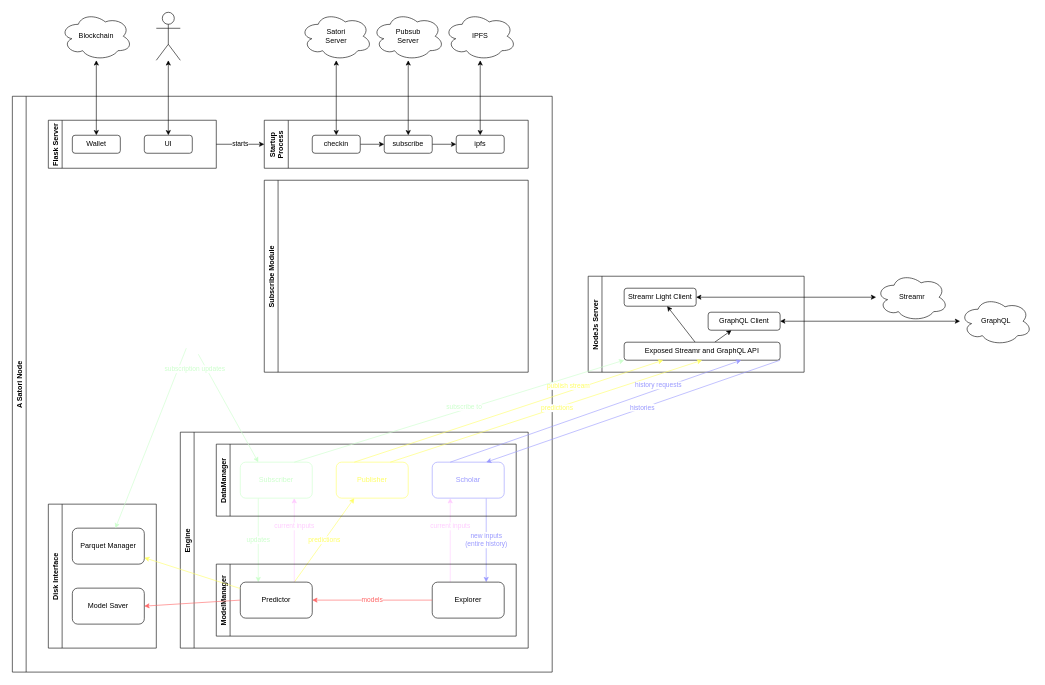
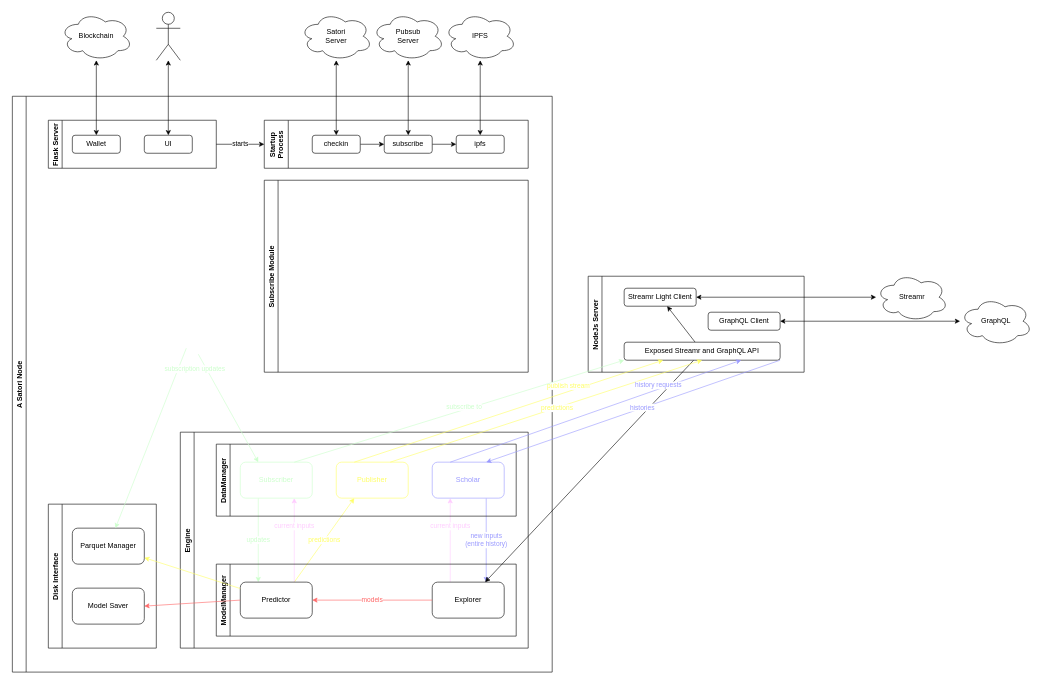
  <mxCell id="0" />
  <mxCell id="1" parent="0" />
  <mxCell id="2" value="A Satori Node" style="swimlane;horizontal=0;" parent="1" vertex="1"><mxGeometry x="20" y="160" width="900" height="960" as="geometry"><mxRectangle x="140" y="-960" width="30" height="100" as="alternateBounds" /></mxGeometry></mxCell>
  <mxCell id="3" value="Engine" style="swimlane;horizontal=0;" parent="2" vertex="1"><mxGeometry x="280" y="560" width="580" height="360" as="geometry"><mxRectangle x="260" y="270" width="30" height="60" as="alternateBounds" /></mxGeometry></mxCell>
  <mxCell id="4" value="&lt;font color=&quot;#ffff66&quot;&gt;predictions&lt;/font&gt;" style="edgeStyle=none;html=1;entryX=0.25;entryY=1;entryDx=0;entryDy=0;strokeColor=#FFFF66;exitX=0.75;exitY=0;exitDx=0;exitDy=0;" parent="3" source="14" target="11" edge="1"><mxGeometry relative="1" as="geometry"><mxPoint as="offset" /></mxGeometry></mxCell>
  <mxCell id="5" value="&lt;font color=&quot;#ffccff&quot;&gt;current inputs&lt;/font&gt;" style="edgeStyle=none;html=1;entryX=0.75;entryY=1;entryDx=0;entryDy=0;fontColor=#CCFFCC;startArrow=none;startFill=0;endArrow=classic;endFill=1;strokeColor=#FFCCFF;exitX=0.75;exitY=0;exitDx=0;exitDy=0;" parent="3" source="14" target="10" edge="1"><mxGeometry x="0.333" relative="1" as="geometry"><mxPoint as="offset" /></mxGeometry></mxCell>
  <mxCell id="6" value="&lt;font color=&quot;#9999ff&quot;&gt;new inputs&lt;br&gt;(entire history)&lt;/font&gt;" style="edgeStyle=none;html=1;entryX=0.75;entryY=0;entryDx=0;entryDy=0;exitX=0.75;exitY=1;exitDx=0;exitDy=0;strokeColor=#9999FF;" parent="3" source="12" target="15" edge="1"><mxGeometry relative="1" as="geometry"><mxPoint as="offset" /></mxGeometry></mxCell>
  <mxCell id="7" value="&lt;font color=&quot;#ffccff&quot;&gt;current inputs&lt;/font&gt;" style="edgeStyle=none;html=1;exitX=0.25;exitY=0;exitDx=0;exitDy=0;entryX=0.25;entryY=1;entryDx=0;entryDy=0;fontColor=#CCFFCC;startArrow=none;startFill=0;endArrow=classic;endFill=1;strokeColor=#FFCCFF;" parent="3" source="15" target="12" edge="1"><mxGeometry x="0.333" relative="1" as="geometry"><mxPoint as="offset" /></mxGeometry></mxCell>
  <mxCell id="8" value="&lt;font color=&quot;#ccffcc&quot;&gt;updates&lt;/font&gt;" style="endArrow=classic;html=1;exitX=0.25;exitY=1;exitDx=0;exitDy=0;entryX=0.25;entryY=0;entryDx=0;entryDy=0;strokeColor=#CCFFCC;" parent="3" source="10" target="14" edge="1"><mxGeometry width="50" height="50" relative="1" as="geometry"><mxPoint x="270" y="310" as="sourcePoint" /><mxPoint x="320" y="260" as="targetPoint" /><mxPoint as="offset" /></mxGeometry></mxCell>
  <mxCell id="9" value="DataManager" style="swimlane;horizontal=0;" parent="3" vertex="1"><mxGeometry x="60" y="20" width="500" height="120" as="geometry" /></mxCell>
  <mxCell id="10" value="&lt;font color=&quot;#ccffcc&quot;&gt;Subscriber&lt;/font&gt;" style="rounded=1;whiteSpace=wrap;html=1;strokeColor=#CCFFCC;" parent="9" vertex="1"><mxGeometry x="40" y="30" width="120" height="60" as="geometry" /></mxCell>
  <mxCell id="11" value="&lt;font color=&quot;#ffff66&quot;&gt;Publisher&lt;/font&gt;" style="rounded=1;whiteSpace=wrap;html=1;strokeColor=#FFFF66;" parent="9" vertex="1"><mxGeometry x="200" y="30" width="120" height="60" as="geometry" /></mxCell>
  <mxCell id="12" value="&lt;font color=&quot;#9999ff&quot;&gt;Scholar&lt;/font&gt;" style="rounded=1;whiteSpace=wrap;html=1;strokeColor=#9999FF;" parent="9" vertex="1"><mxGeometry x="360" y="30" width="120" height="60" as="geometry" /></mxCell>
  <mxCell id="13" value="ModelManager" style="swimlane;horizontal=0;" parent="3" vertex="1"><mxGeometry x="60" y="220" width="500" height="120" as="geometry" /></mxCell>
  <mxCell id="14" value="Predictor" style="rounded=1;whiteSpace=wrap;html=1;" parent="13" vertex="1"><mxGeometry x="40" y="30" width="120" height="60" as="geometry" /></mxCell>
  <mxCell id="15" value="Explorer" style="rounded=1;whiteSpace=wrap;html=1;" parent="13" vertex="1"><mxGeometry x="360" y="30" width="120" height="60" as="geometry" /></mxCell>
  <mxCell id="16" value="&lt;font color=&quot;#ff6666&quot;&gt;models&lt;/font&gt;" style="edgeStyle=none;html=1;strokeColor=#FF6666;" parent="13" source="15" target="14" edge="1"><mxGeometry relative="1" as="geometry" /></mxCell>
  <mxCell id="17" value="Disk Interface" style="swimlane;horizontal=0;" parent="2" vertex="1"><mxGeometry x="60" y="680" width="180" height="240" as="geometry" /></mxCell>
  <mxCell id="18" value="Parquet Manager" style="rounded=1;whiteSpace=wrap;html=1;" parent="17" vertex="1"><mxGeometry x="40" y="40" width="120" height="60" as="geometry" /></mxCell>
  <mxCell id="19" value="Model Saver" style="rounded=1;whiteSpace=wrap;html=1;" parent="17" vertex="1"><mxGeometry x="40" y="140" width="120" height="60" as="geometry" /></mxCell>
  <mxCell id="20" style="edgeStyle=none;html=1;fontColor=#CCFFCC;strokeColor=#FFFF66;" parent="2" source="14" target="18" edge="1"><mxGeometry relative="1" as="geometry" /></mxCell>
  <mxCell id="21" value="" style="edgeStyle=none;html=1;strokeColor=#FF6666;exitX=0;exitY=0.5;exitDx=0;exitDy=0;entryX=1;entryY=0.5;entryDx=0;entryDy=0;" parent="2" source="14" target="19" edge="1"><mxGeometry relative="1" as="geometry"><mxPoint x="700" y="910" as="sourcePoint" /><mxPoint x="500" y="910" as="targetPoint" /></mxGeometry></mxCell>
  <mxCell id="22" value="Subscribe Module" style="swimlane;horizontal=0;" vertex="1" parent="2"><mxGeometry x="420" y="140" width="440" height="320" as="geometry" /></mxCell>
  <mxCell id="23" value="Startup&#10;Process" style="swimlane;horizontal=0;startSize=40;" vertex="1" parent="2"><mxGeometry x="420" y="40" width="440" height="80" as="geometry" /></mxCell>
  <mxCell id="24" style="edgeStyle=none;html=1;" edge="1" parent="23" source="25" target="27"><mxGeometry relative="1" as="geometry" /></mxCell>
  <mxCell id="25" value="checkin" style="rounded=1;whiteSpace=wrap;html=1;" vertex="1" parent="23"><mxGeometry x="80" y="25" width="80" height="30" as="geometry" /></mxCell>
  <mxCell id="26" style="edgeStyle=none;html=1;" edge="1" parent="23" source="27" target="28"><mxGeometry relative="1" as="geometry" /></mxCell>
  <mxCell id="27" value="subscribe" style="rounded=1;whiteSpace=wrap;html=1;" vertex="1" parent="23"><mxGeometry x="200" y="25" width="80" height="30" as="geometry" /></mxCell>
  <mxCell id="28" value="ipfs" style="rounded=1;whiteSpace=wrap;html=1;" vertex="1" parent="23"><mxGeometry x="320" y="25" width="80" height="30" as="geometry" /></mxCell>
  <mxCell id="29" value="" style="shape=umlActor;verticalLabelPosition=bottom;verticalAlign=top;html=1;outlineConnect=0;" parent="1" vertex="1"><mxGeometry x="260" y="20" width="40" height="80" as="geometry" /></mxCell>
  <mxCell id="30" value="Blockchain" style="ellipse;shape=cloud;whiteSpace=wrap;html=1;" parent="1" vertex="1"><mxGeometry x="100" y="20" width="120" height="80" as="geometry" /></mxCell>
  <mxCell id="31" style="edgeStyle=none;html=1;startArrow=classic;startFill=1;endArrow=classic;endFill=1;" parent="1" source="36" target="29" edge="1"><mxGeometry relative="1" as="geometry" /></mxCell>
  <mxCell id="32" style="edgeStyle=none;html=1;startArrow=classic;startFill=1;endArrow=classic;endFill=1;exitX=0.5;exitY=0;exitDx=0;exitDy=0;" parent="1" source="35" target="30" edge="1"><mxGeometry relative="1" as="geometry" /></mxCell>
  <mxCell id="33" value="starts" style="edgeStyle=none;html=1;entryX=0;entryY=0.5;entryDx=0;entryDy=0;" edge="1" parent="1" source="34" target="23"><mxGeometry relative="1" as="geometry"><mxPoint x="430" y="240" as="targetPoint" /></mxGeometry></mxCell>
  <mxCell id="34" value="Flask Server" style="swimlane;horizontal=0;" parent="1" vertex="1"><mxGeometry x="80" y="200" width="280" height="80" as="geometry" /></mxCell>
  <mxCell id="35" value="Wallet" style="rounded=1;whiteSpace=wrap;html=1;" parent="34" vertex="1"><mxGeometry x="40" y="25" width="80" height="30" as="geometry" /></mxCell>
  <mxCell id="36" value="UI" style="rounded=1;whiteSpace=wrap;html=1;" parent="34" vertex="1"><mxGeometry x="160" y="25" width="80" height="30" as="geometry" /></mxCell>
  <mxCell id="37" value="" style="edgeStyle=none;html=1;startArrow=none;startFill=0;endArrow=classic;endFill=1;entryX=0.25;entryY=0;entryDx=0;entryDy=0;strokeColor=#CCFFCC;" parent="1" target="10" edge="1"><mxGeometry x="-0.6" relative="1" as="geometry"><mxPoint x="440" y="690" as="targetPoint" /><mxPoint as="offset" /><mxPoint x="330" y="590" as="sourcePoint" /></mxGeometry></mxCell>
  <mxCell id="38" value="&lt;font color=&quot;#ccffcc&quot;&gt;subscription updates&lt;/font&gt;" style="edgeStyle=none;html=1;strokeColor=#CCFFCC;" parent="1" target="18" edge="1"><mxGeometry x="-0.831" y="26" relative="1" as="geometry"><mxPoint x="310" y="580" as="sourcePoint" /><mxPoint as="offset" /></mxGeometry></mxCell>
  <mxCell id="39" value="Satori&lt;br&gt;Server" style="ellipse;shape=cloud;whiteSpace=wrap;html=1;" vertex="1" parent="1"><mxGeometry x="500" y="20" width="120" height="80" as="geometry" /></mxCell>
  <mxCell id="40" style="edgeStyle=none;html=1;startArrow=classic;startFill=1;endArrow=classic;endFill=1;exitX=0.5;exitY=0;exitDx=0;exitDy=0;" edge="1" parent="1" target="39"><mxGeometry relative="1" as="geometry"><mxPoint x="560" y="225" as="sourcePoint" /></mxGeometry></mxCell>
  <mxCell id="41" value="Pubsub&lt;br&gt;Server" style="ellipse;shape=cloud;whiteSpace=wrap;html=1;" vertex="1" parent="1"><mxGeometry x="620" y="20" width="120" height="80" as="geometry" /></mxCell>
  <mxCell id="42" style="edgeStyle=none;html=1;startArrow=classic;startFill=1;endArrow=classic;endFill=1;exitX=0.5;exitY=0;exitDx=0;exitDy=0;" edge="1" parent="1" target="41"><mxGeometry relative="1" as="geometry"><mxPoint x="680" y="225" as="sourcePoint" /></mxGeometry></mxCell>
  <mxCell id="43" value="IPFS" style="ellipse;shape=cloud;whiteSpace=wrap;html=1;" vertex="1" parent="1"><mxGeometry x="740" y="20" width="120" height="80" as="geometry" /></mxCell>
  <mxCell id="44" style="edgeStyle=none;html=1;startArrow=classic;startFill=1;endArrow=classic;endFill=1;exitX=0.5;exitY=0;exitDx=0;exitDy=0;" edge="1" parent="1" target="43"><mxGeometry relative="1" as="geometry"><mxPoint x="800" y="225" as="sourcePoint" /></mxGeometry></mxCell>
  <mxCell id="45" value="NodeJs Server" style="swimlane;horizontal=0;" parent="1" vertex="1"><mxGeometry x="980" y="460" width="360" height="160" as="geometry" /></mxCell>
  <mxCell id="46" value="Streamr Light Client" style="rounded=1;whiteSpace=wrap;html=1;" parent="45" vertex="1"><mxGeometry x="60" y="20" width="120" height="30" as="geometry" /></mxCell>
  <mxCell id="47" style="edgeStyle=none;html=1;" parent="45" source="49" target="46" edge="1"><mxGeometry relative="1" as="geometry" /></mxCell>
- <mxCell id="48" style="edgeStyle=none;html=1;" parent="45" source="49" target="50" edge="1"><mxGeometry relative="1" as="geometry" /></mxCell>
+ <mxCell id="48" style="edgeStyle=none;html=1;" parent="45" source="49" target="15" edge="1"><mxGeometry relative="1" as="geometry" /></mxCell>
  <mxCell id="49" value="Exposed Streamr and GraphQL API" style="rounded=1;whiteSpace=wrap;html=1;" parent="45" vertex="1"><mxGeometry x="60" y="110" width="260" height="30" as="geometry" /></mxCell>
  <mxCell id="50" value="GraphQL Client" style="rounded=1;whiteSpace=wrap;html=1;" parent="45" vertex="1"><mxGeometry x="200" y="60" width="120" height="30" as="geometry" /></mxCell>
  <mxCell id="51" value="&lt;font color=&quot;#ffff66&quot;&gt;predictions&lt;/font&gt;" style="edgeStyle=none;html=1;startArrow=none;startFill=0;endArrow=classic;endFill=1;exitX=0.75;exitY=0;exitDx=0;exitDy=0;entryX=0.5;entryY=1;entryDx=0;entryDy=0;strokeColor=#FFFF66;" parent="1" source="11" target="49" edge="1"><mxGeometry x="0.062" relative="1" as="geometry"><mxPoint x="1" as="offset" /><mxPoint x="733.4" y="318.92" as="targetPoint" /></mxGeometry></mxCell>
  <mxCell id="52" value="Streamr" style="ellipse;shape=cloud;whiteSpace=wrap;html=1;" parent="1" vertex="1"><mxGeometry x="1460" y="455" width="120" height="80" as="geometry" /></mxCell>
  <mxCell id="53" value="&lt;font color=&quot;#9999ff&quot;&gt;history requests&lt;/font&gt;" style="edgeStyle=none;html=1;exitX=0.25;exitY=0;exitDx=0;exitDy=0;startArrow=none;startFill=0;endArrow=classic;endFill=1;entryX=0.75;entryY=1;entryDx=0;entryDy=0;strokeColor=#9999FF;" parent="1" source="12" target="49" edge="1"><mxGeometry x="0.44" y="6" relative="1" as="geometry"><mxPoint as="offset" /><mxPoint x="790" y="320" as="targetPoint" /></mxGeometry></mxCell>
  <mxCell id="54" style="edgeStyle=none;html=1;startArrow=classic;startFill=1;endArrow=classic;endFill=1;exitX=1;exitY=0.5;exitDx=0;exitDy=0;" parent="1" source="46" target="52" edge="1"><mxGeometry relative="1" as="geometry" /></mxCell>
  <mxCell id="55" value="&lt;font color=&quot;#9999ff&quot;&gt;histories&lt;/font&gt;" style="edgeStyle=none;html=1;entryX=0.75;entryY=0;entryDx=0;entryDy=0;startArrow=none;startFill=0;endArrow=classic;endFill=1;strokeColor=#9999FF;exitX=1;exitY=1;exitDx=0;exitDy=0;" parent="1" source="49" target="12" edge="1"><mxGeometry x="-0.062" y="-1" relative="1" as="geometry"><mxPoint as="offset" /><mxPoint x="840" y="320" as="sourcePoint" /></mxGeometry></mxCell>
  <mxCell id="56" style="edgeStyle=none;html=1;startArrow=classic;startFill=1;" parent="1" source="50" target="58" edge="1"><mxGeometry relative="1" as="geometry"><mxPoint x="1329.018" y="100.544" as="targetPoint" /></mxGeometry></mxCell>
  <mxCell id="57" value="&lt;font color=&quot;#ffff66&quot;&gt;publish stream&lt;/font&gt;" style="edgeStyle=none;html=1;endArrow=classic;endFill=1;startArrow=none;startFill=0;exitX=0.25;exitY=0;exitDx=0;exitDy=0;entryX=0.25;entryY=1;entryDx=0;entryDy=0;strokeColor=#FFFF66;" parent="1" source="11" target="49" edge="1"><mxGeometry x="0.399" y="9" relative="1" as="geometry"><mxPoint as="offset" /><mxPoint x="690" y="320" as="targetPoint" /></mxGeometry></mxCell>
  <mxCell id="58" value="GraphQL" style="ellipse;shape=cloud;whiteSpace=wrap;html=1;" parent="1" vertex="1"><mxGeometry x="1600" y="495" width="120" height="80" as="geometry" /></mxCell>
  <mxCell id="59" value="&lt;font color=&quot;#ccffcc&quot;&gt;subscribe to&lt;/font&gt;" style="edgeStyle=none;html=1;exitX=0.75;exitY=0;exitDx=0;exitDy=0;startArrow=none;startFill=0;endArrow=classic;endFill=1;entryX=0;entryY=1;entryDx=0;entryDy=0;strokeColor=#CCFFCC;" parent="1" source="10" target="49" edge="1"><mxGeometry x="0.031" y="4" relative="1" as="geometry"><mxPoint as="offset" /><mxPoint x="640" y="320" as="targetPoint" /></mxGeometry></mxCell>
